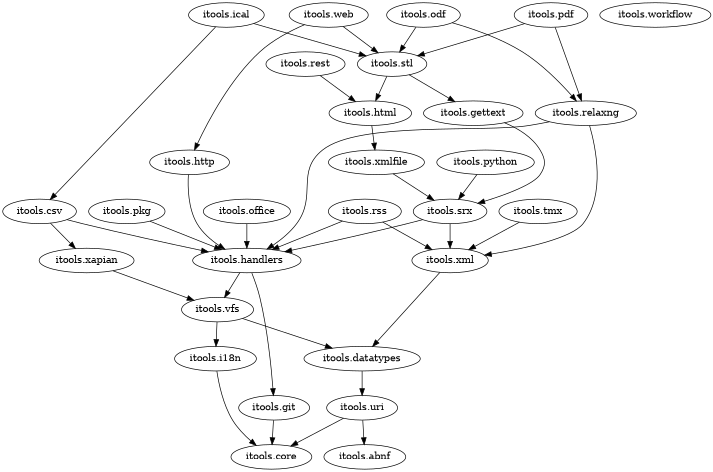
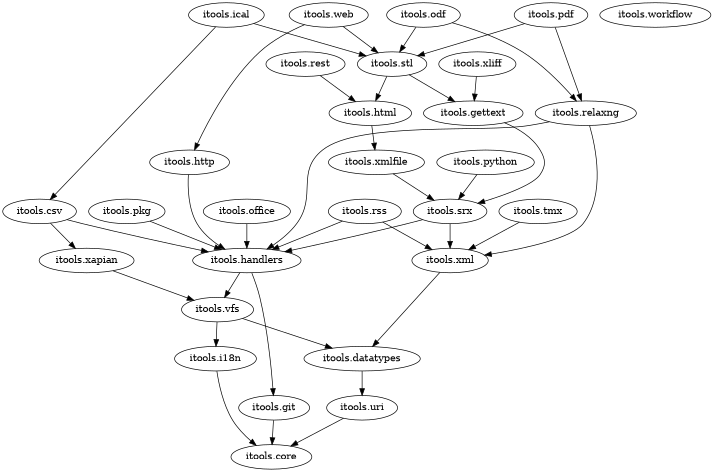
  digraph {
    "itools.csv"
    "itools.handlers"
    "itools.xapian"
    "itools.git"
    "itools.vfs"
    "itools.core"
    "itools.datatypes"
    "itools.i18n"
    "itools.uri"
-   "itools.abnf"
    "itools.gettext"
    "itools.srx"
    "itools.xml"
    "itools.html"
    "itools.xmlfile"
    "itools.http"
    "itools.ical"
    "itools.stl"
    "itools.odf"
    "itools.relaxng"
    "itools.office"
    "itools.pdf"
    "itools.pkg"
    "itools.python"
    "itools.rest"
    "itools.rss"
    "itools.tmx"
    "itools.web"
    "itools.workflow"
+   "itools.xliff"
    "itools.csv" -> "itools.handlers"
    "itools.csv" -> "itools.xapian"
    "itools.handlers" -> "itools.git"
    "itools.handlers" -> "itools.vfs"
    "itools.xapian" -> "itools.vfs"
    "itools.git" -> "itools.core"
    "itools.vfs" -> "itools.datatypes"
    "itools.vfs" -> "itools.i18n"
    "itools.datatypes" -> "itools.uri"
    "itools.i18n" -> "itools.core"
    "itools.uri" -> "itools.core"
-   "itools.uri" -> "itools.abnf"
    "itools.gettext" -> "itools.srx"
    "itools.srx" -> "itools.handlers"
    "itools.srx" -> "itools.xml"
    "itools.xml" -> "itools.datatypes"
    "itools.html" -> "itools.xmlfile"
    "itools.xmlfile" -> "itools.srx"
    "itools.http" -> "itools.handlers"
    "itools.ical" -> "itools.csv"
    "itools.ical" -> "itools.stl"
    "itools.stl" -> "itools.gettext"
    "itools.stl" -> "itools.html"
    "itools.odf" -> "itools.stl"
    "itools.odf" -> "itools.relaxng"
    "itools.relaxng" -> "itools.handlers"
    "itools.relaxng" -> "itools.xml"
    "itools.office" -> "itools.handlers"
    "itools.pdf" -> "itools.stl"
    "itools.pdf" -> "itools.relaxng"
    "itools.pkg" -> "itools.handlers"
    "itools.python" -> "itools.srx"
    "itools.rest" -> "itools.html"
    "itools.rss" -> "itools.handlers"
    "itools.rss" -> "itools.xml"
    "itools.tmx" -> "itools.xml"
    "itools.web" -> "itools.http"
    "itools.web" -> "itools.stl"
+   "itools.xliff" -> "itools.gettext"
  }
